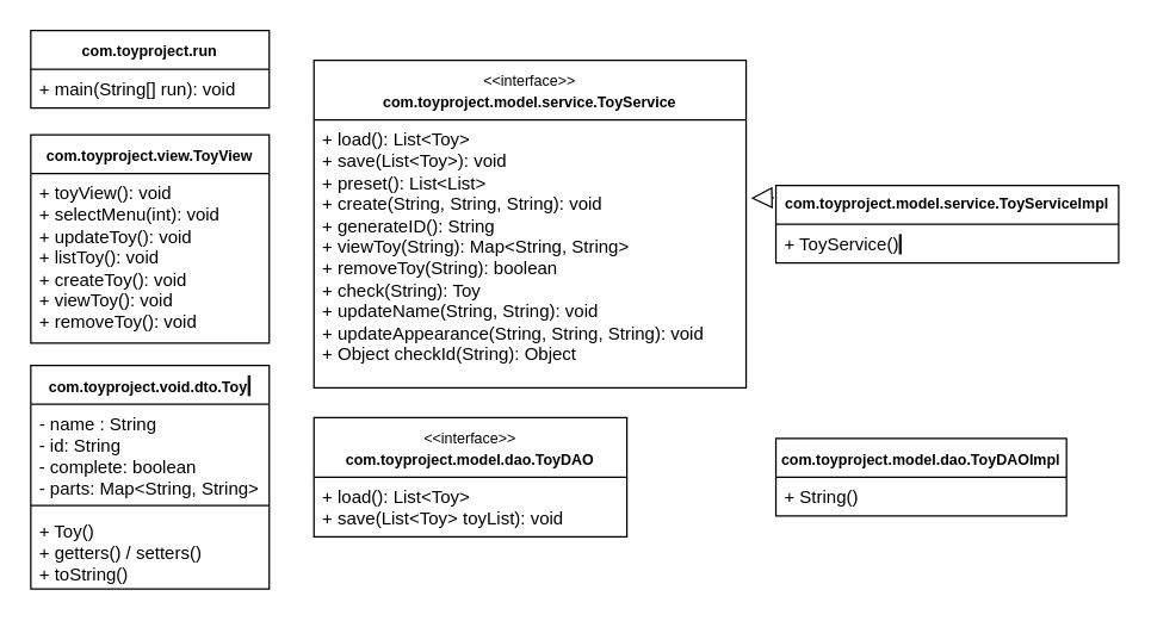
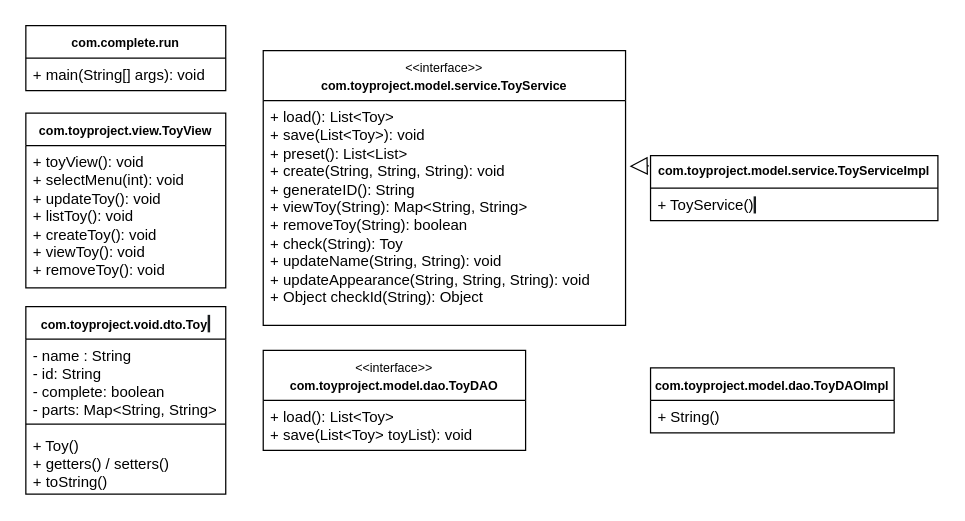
  <mxCell id="0" />
  <mxCell id="1" parent="0" />
  <mxCell id="2" value="&lt;font style=&quot;font-size: 10px;&quot;&gt;com.toyproject.void.dto.Toy&lt;/font&gt;&lt;span style=&quot;background-color:#191d1f;padding:0px 0px 0px 2px;&quot;&gt;&lt;/span&gt;" style="swimlane;fontStyle=1;align=center;verticalAlign=top;childLayout=stackLayout;horizontal=1;startSize=26;horizontalStack=0;resizeParent=1;resizeParentMax=0;resizeLast=0;collapsible=1;marginBottom=0;whiteSpace=wrap;html=1;" parent="1" vertex="1"><mxGeometry x="20" y="245" width="160" height="150" as="geometry" /></mxCell>
  <mxCell id="3" value="- name : String&lt;div&gt;- id: String&lt;/div&gt;&lt;div&gt;- complete: boolean&lt;/div&gt;&lt;div&gt;- parts: Map&amp;lt;String, String&amp;gt;&lt;br&gt;&lt;/div&gt;" style="text;strokeColor=none;fillColor=none;align=left;verticalAlign=top;spacingLeft=4;spacingRight=4;overflow=hidden;rotatable=0;points=[[0,0.5],[1,0.5]];portConstraint=eastwest;whiteSpace=wrap;html=1;" parent="2" vertex="1"><mxGeometry y="26" width="160" height="64" as="geometry" /></mxCell>
  <mxCell id="4" value="" style="line;strokeWidth=1;fillColor=none;align=left;verticalAlign=middle;spacingTop=-1;spacingLeft=3;spacingRight=3;rotatable=0;labelPosition=right;points=[];portConstraint=eastwest;strokeColor=inherit;" parent="2" vertex="1"><mxGeometry y="90" width="160" height="8" as="geometry" /></mxCell>
  <mxCell id="5" value="+ Toy()&lt;br&gt;+ getters() / setters()&lt;br&gt;+ toString()" style="text;strokeColor=none;fillColor=none;align=left;verticalAlign=top;spacingLeft=4;spacingRight=4;overflow=hidden;rotatable=0;points=[[0,0.5],[1,0.5]];portConstraint=eastwest;whiteSpace=wrap;html=1;" parent="2" vertex="1"><mxGeometry y="98" width="160" height="52" as="geometry" /></mxCell>
  <mxCell id="6" value="&lt;div style=&quot;&quot;&gt;&lt;font style=&quot;font-size: 10px; font-weight: normal;&quot;&gt;&amp;lt;&amp;lt;interface&amp;gt;&amp;gt;&lt;/font&gt;&lt;/div&gt;&lt;div style=&quot;&quot;&gt;&lt;font style=&quot;font-size: 10px;&quot;&gt;com.toyproject.model.service.ToyService&lt;/font&gt;&lt;/div&gt;" style="swimlane;fontStyle=1;align=center;verticalAlign=top;childLayout=stackLayout;horizontal=1;startSize=40;horizontalStack=0;resizeParent=1;resizeParentMax=0;resizeLast=0;collapsible=1;marginBottom=0;whiteSpace=wrap;html=1;fontSize=12;" parent="1" vertex="1"><mxGeometry x="210" y="40" width="290" height="220" as="geometry"><mxRectangle x="210" y="60" width="240" height="80" as="alternateBounds" /></mxGeometry></mxCell>
  <mxCell id="7" value="&lt;div&gt;+ load(): List&amp;lt;Toy&amp;gt;&lt;/div&gt;&lt;div&gt;+ save(List&amp;lt;Toy&amp;gt;): void&lt;/div&gt;&lt;div&gt;&lt;/div&gt;+ preset(): List&amp;lt;List&amp;gt;&lt;br&gt;&lt;div&gt;&lt;span style=&quot;&quot;&gt;+ create(String, String, String): void&lt;/span&gt;&lt;/div&gt;&lt;div&gt;&lt;span style=&quot;background-color: initial;&quot;&gt;+ generateID(): String&lt;/span&gt;&lt;/div&gt;&lt;div&gt;&lt;span style=&quot;&quot;&gt;+ viewToy(String): Map&amp;lt;String, String&amp;gt;&lt;/span&gt;&lt;/div&gt;&lt;div&gt;&lt;span style=&quot;background-color: initial;&quot;&gt;+&lt;/span&gt;&lt;span style=&quot;background-color: initial;&quot;&gt;&amp;nbsp;removeToy(String): boolean&lt;/span&gt;&lt;/div&gt;&lt;div&gt;&lt;span style=&quot;&quot;&gt;+ check(String): Toy&lt;/span&gt;&lt;/div&gt;&lt;div&gt;&lt;span style=&quot;&quot;&gt;&lt;span style=&quot;&quot;&gt;&lt;span style=&quot;&quot;&gt;+&amp;nbsp;&lt;/span&gt;&lt;/span&gt;updateName(String, String): void&lt;/span&gt;&lt;/div&gt;&lt;div&gt;&lt;span style=&quot;&quot;&gt;+ updateAppearance(String, String, String): void&lt;/span&gt;&lt;/div&gt;&lt;div&gt;&lt;span style=&quot;&quot;&gt;+ Object checkId(String): Object&lt;/span&gt;&lt;/div&gt;" style="text;strokeColor=none;fillColor=none;align=left;verticalAlign=top;spacingLeft=4;spacingRight=4;overflow=hidden;rotatable=0;points=[[0,0.5],[1,0.5]];portConstraint=eastwest;whiteSpace=wrap;html=1;" parent="6" vertex="1"><mxGeometry y="40" width="290" height="180" as="geometry" /></mxCell>
  <mxCell id="8" value="com.toyproject.model.service.ToyServiceImpl" style="swimlane;fontStyle=1;align=center;verticalAlign=top;childLayout=stackLayout;horizontal=1;startSize=26;horizontalStack=0;resizeParent=1;resizeParentMax=0;resizeLast=0;collapsible=1;marginBottom=0;whiteSpace=wrap;html=1;fontSize=10;" parent="1" vertex="1"><mxGeometry x="520" y="124" width="230" height="52" as="geometry" /></mxCell>
  <mxCell id="9" value="+ ToyService()&lt;span style=&quot;background-color:#191d1f;padding:0px 0px 0px 2px;&quot;&gt;&lt;/span&gt;" style="text;strokeColor=none;fillColor=none;align=left;verticalAlign=top;spacingLeft=4;spacingRight=4;overflow=hidden;rotatable=0;points=[[0,0.5],[1,0.5]];portConstraint=eastwest;whiteSpace=wrap;html=1;" parent="8" vertex="1"><mxGeometry y="26" width="230" height="26" as="geometry" /></mxCell>
  <mxCell id="10" value="" style="endArrow=block;dashed=1;endFill=0;endSize=12;html=1;rounded=0;exitX=-0.006;exitY=0.159;exitDx=0;exitDy=0;exitPerimeter=0;entryX=1.011;entryY=0.292;entryDx=0;entryDy=0;entryPerimeter=0;" parent="1" source="8" target="7" edge="1"><mxGeometry width="160" relative="1" as="geometry"><mxPoint x="484" y="180" as="sourcePoint" /><mxPoint x="574" y="220" as="targetPoint" /></mxGeometry></mxCell>
  <mxCell id="11" value="&lt;font style=&quot;font-size: 10px;&quot;&gt;&lt;span style=&quot;font-weight: normal;&quot;&gt;&amp;lt;&amp;lt;interface&amp;gt;&amp;gt;&lt;br&gt;&lt;/span&gt;com.toyproject.model.dao.ToyDAO&lt;/font&gt;" style="swimlane;fontStyle=1;align=center;verticalAlign=top;childLayout=stackLayout;horizontal=1;startSize=40;horizontalStack=0;resizeParent=1;resizeParentMax=0;resizeLast=0;collapsible=1;marginBottom=0;whiteSpace=wrap;html=1;" vertex="1" parent="1"><mxGeometry x="210" y="280" width="210" height="80" as="geometry" /></mxCell>
  <mxCell id="12" value="&lt;div&gt;+ load(): List&amp;lt;Toy&amp;gt;&lt;/div&gt;&lt;div&gt;&lt;span style=&quot;background-color: initial; white-space: pre;&quot;&gt;+ &lt;/span&gt;&lt;span style=&quot;background-color: initial;&quot;&gt;save(List&amp;lt;Toy&amp;gt; toyList): void&lt;/span&gt;&lt;/div&gt;" style="text;strokeColor=none;fillColor=none;align=left;verticalAlign=top;spacingLeft=4;spacingRight=4;overflow=hidden;rotatable=0;points=[[0,0.5],[1,0.5]];portConstraint=eastwest;whiteSpace=wrap;html=1;" vertex="1" parent="11"><mxGeometry y="40" width="210" height="40" as="geometry" /></mxCell>
  <mxCell id="13" value="&lt;font style=&quot;font-size: 10px;&quot;&gt;com.toyproject.model.dao.ToyDAOImpl&lt;/font&gt;" style="swimlane;fontStyle=1;align=center;verticalAlign=top;childLayout=stackLayout;horizontal=1;startSize=26;horizontalStack=0;resizeParent=1;resizeParentMax=0;resizeLast=0;collapsible=1;marginBottom=0;whiteSpace=wrap;html=1;" vertex="1" parent="1"><mxGeometry x="520" y="294" width="195" height="52" as="geometry" /></mxCell>
  <mxCell id="14" value="+ String()" style="text;strokeColor=none;fillColor=none;align=left;verticalAlign=top;spacingLeft=4;spacingRight=4;overflow=hidden;rotatable=0;points=[[0,0.5],[1,0.5]];portConstraint=eastwest;whiteSpace=wrap;html=1;" vertex="1" parent="13"><mxGeometry y="26" width="195" height="26" as="geometry" /></mxCell>
- <mxCell id="15" value="&lt;font style=&quot;font-size: 10px;&quot;&gt;com.toyproject.run&lt;/font&gt;" style="swimlane;fontStyle=1;align=center;verticalAlign=top;childLayout=stackLayout;horizontal=1;startSize=26;horizontalStack=0;resizeParent=1;resizeParentMax=0;resizeLast=0;collapsible=1;marginBottom=0;whiteSpace=wrap;html=1;" vertex="1" parent="1"><mxGeometry x="20" y="20" width="160" height="52" as="geometry" /></mxCell>
- <mxCell id="16" value="+&amp;nbsp;main(String[] run): void" style="text;strokeColor=none;fillColor=none;align=left;verticalAlign=top;spacingLeft=4;spacingRight=4;overflow=hidden;rotatable=0;points=[[0,0.5],[1,0.5]];portConstraint=eastwest;whiteSpace=wrap;html=1;" vertex="1" parent="15"><mxGeometry y="26" width="160" height="26" as="geometry" /></mxCell>
+ <mxCell id="15" value="&lt;font style=&quot;font-size: 10px;&quot;&gt;com.complete.run&lt;/font&gt;" style="swimlane;fontStyle=1;align=center;verticalAlign=top;childLayout=stackLayout;horizontal=1;startSize=26;horizontalStack=0;resizeParent=1;resizeParentMax=0;resizeLast=0;collapsible=1;marginBottom=0;whiteSpace=wrap;html=1;" vertex="1" parent="1"><mxGeometry x="20" y="20" width="160" height="52" as="geometry" /></mxCell>
+ <mxCell id="16" value="+&amp;nbsp;main(String[] args): void" style="text;strokeColor=none;fillColor=none;align=left;verticalAlign=top;spacingLeft=4;spacingRight=4;overflow=hidden;rotatable=0;points=[[0,0.5],[1,0.5]];portConstraint=eastwest;whiteSpace=wrap;html=1;" vertex="1" parent="15"><mxGeometry y="26" width="160" height="26" as="geometry" /></mxCell>
  <mxCell id="17" value="&lt;font style=&quot;font-size: 10px;&quot;&gt;com.toyproject.view.ToyView&lt;/font&gt;" style="swimlane;fontStyle=1;align=center;verticalAlign=top;childLayout=stackLayout;horizontal=1;startSize=26;horizontalStack=0;resizeParent=1;resizeParentMax=0;resizeLast=0;collapsible=1;marginBottom=0;whiteSpace=wrap;html=1;" vertex="1" parent="1"><mxGeometry x="20" y="90" width="160" height="140" as="geometry" /></mxCell>
  <mxCell id="18" value="+ toyView(): void&lt;div&gt;+ selectMenu(int): void&lt;/div&gt;&lt;div&gt;+ updateToy(): void&lt;/div&gt;&lt;div&gt;+ listToy(): void&lt;/div&gt;&lt;div&gt;+ createToy(): void&lt;/div&gt;&lt;div&gt;+ viewToy(): void&lt;/div&gt;&lt;div&gt;+ removeToy(): void&lt;/div&gt;" style="text;strokeColor=none;fillColor=none;align=left;verticalAlign=top;spacingLeft=4;spacingRight=4;overflow=hidden;rotatable=0;points=[[0,0.5],[1,0.5]];portConstraint=eastwest;whiteSpace=wrap;html=1;" vertex="1" parent="17"><mxGeometry y="26" width="160" height="114" as="geometry" /></mxCell>
